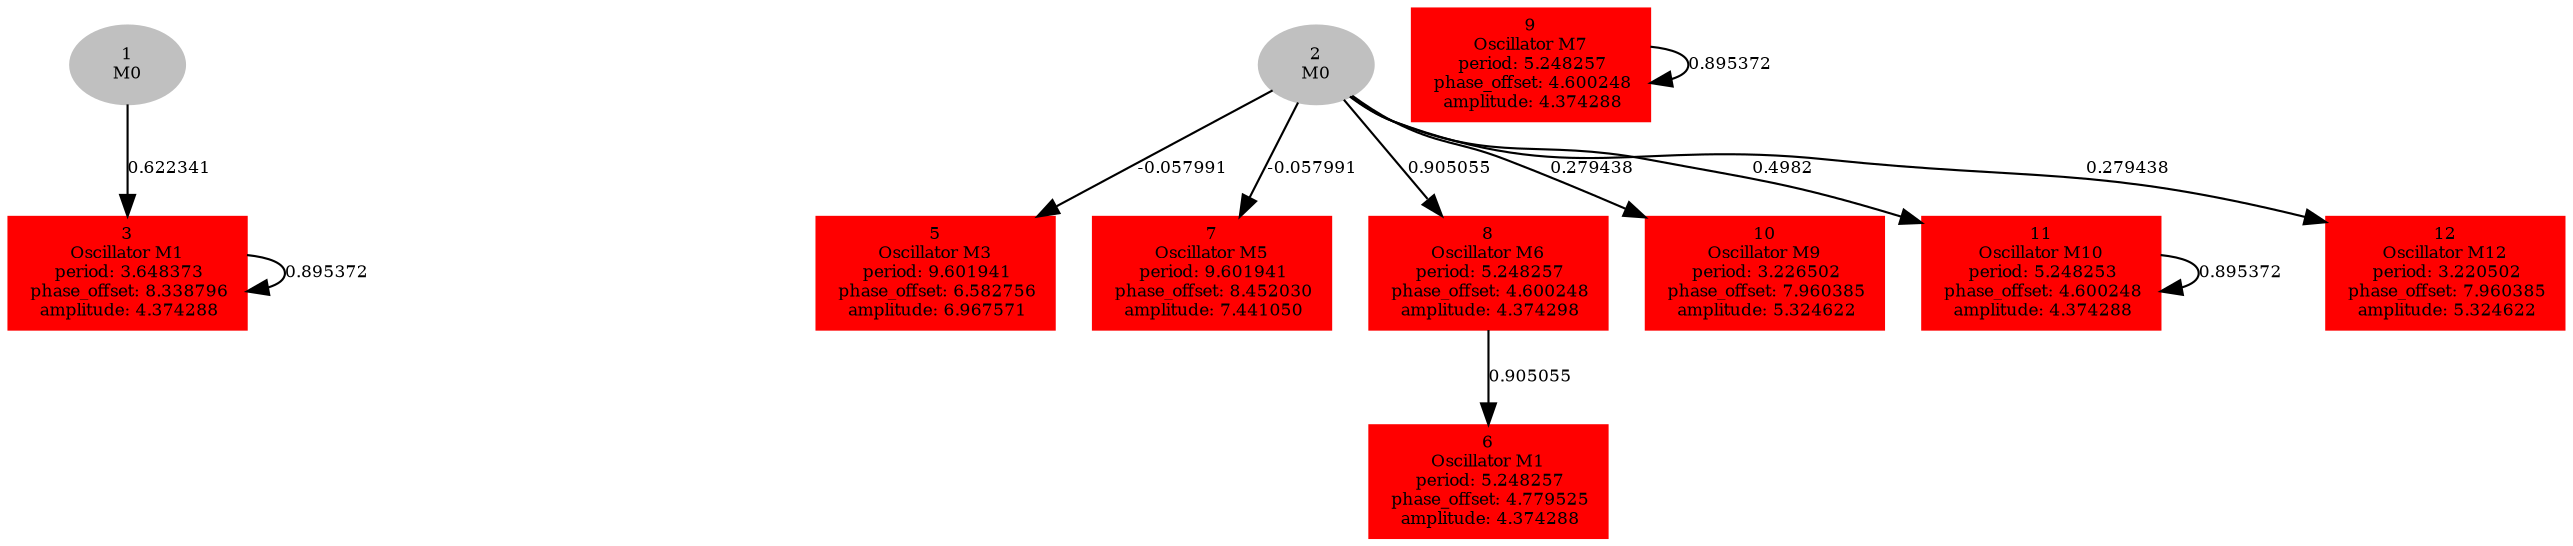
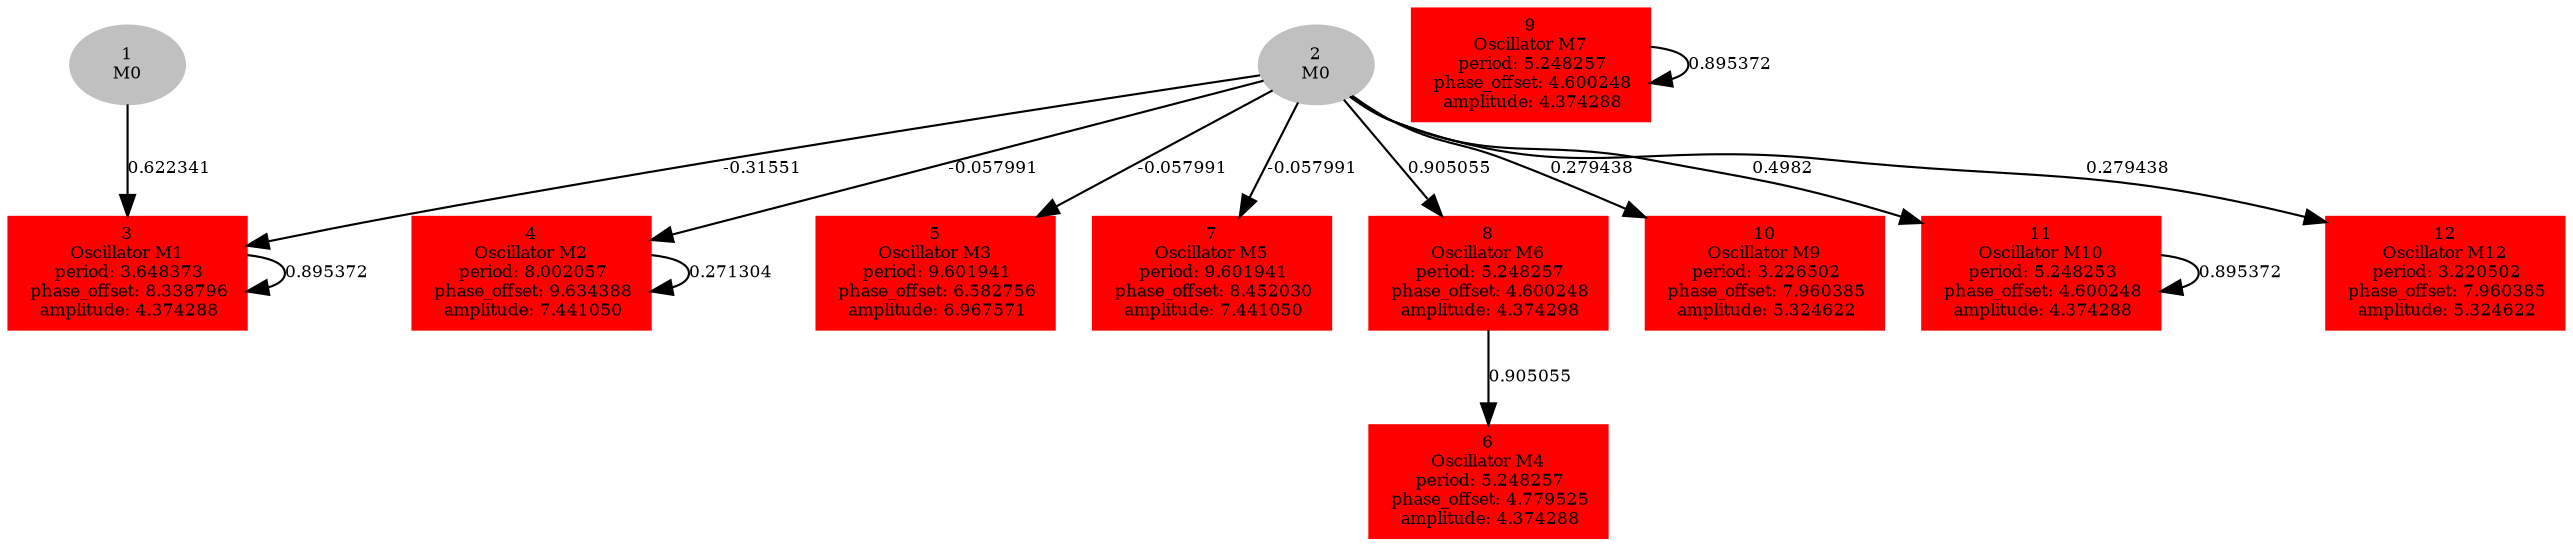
  digraph {
    forcelabels=true
    node [color=red fontsize=8 style=filled shape=box]
    edge [fontsize=8]
    n1 [color=grey label=<1<BR/>M0> shape=""]
    n2 [label=<3<BR />Oscillator M1<BR /> period: 3.648373<BR /> phase_offset: 8.338796<BR /> amplitude: 4.374288>]
    n3 [color=grey label=<2<BR/>M0> shape=""]
+   n4 [label=<4<BR />Oscillator M2<BR /> period: 8.002057<BR /> phase_offset: 9.634388<BR /> amplitude: 7.441050>]
    n5 [label=<5<BR />Oscillator M3<BR /> period: 9.601941<BR /> phase_offset: 6.582756<BR /> amplitude: 6.967571>]
    n6 [label=<7<BR />Oscillator M5<BR /> period: 9.601941<BR /> phase_offset: 8.452030<BR /> amplitude: 7.441050>]
    n7 [label=<8<BR />Oscillator M6<BR /> period: 5.248257<BR /> phase_offset: 4.600248<BR /> amplitude: 4.374298>]
    n8 [label=<10<BR />Oscillator M9<BR /> period: 3.226502<BR /> phase_offset: 7.960385<BR /> amplitude: 5.324622>]
    n9 [label=<11<BR />Oscillator M10<BR /> period: 5.248253<BR /> phase_offset: 4.600248<BR /> amplitude: 4.374288>]
    n10 [label=<12<BR />Oscillator M12<BR /> period: 3.220502<BR /> phase_offset: 7.960385<BR /> amplitude: 5.324622>]
-   n11 [label=<6<BR />Oscillator M1<BR /> period: 5.248257<BR /> phase_offset: 4.779525<BR /> amplitude: 4.374288>]
+   n11 [label=<6<BR />Oscillator M4<BR /> period: 5.248257<BR /> phase_offset: 4.779525<BR /> amplitude: 4.374288>]
    n12 [label=<9<BR />Oscillator M7<BR /> period: 5.248257<BR /> phase_offset: 4.600248<BR /> amplitude: 4.374288>]
    n1 -> n2 [label="0.622341 "]
    n2 -> n2 [label="0.895372 "]
+   n3 -> n2 [label="-0.31551 "]
+   n3 -> n4 [label="-0.057991 "]
    n3 -> n5 [label="-0.057991 "]
    n3 -> n6 [label="-0.057991 "]
    n3 -> n7 [label="0.905055 "]
    n3 -> n8 [label="0.279438 "]
    n3 -> n9 [label="0.4982 "]
    n3 -> n10 [label="0.279438 "]
+   n4 -> n4 [label="0.271304 "]
    n7 -> n11 [label="0.905055 "]
    n9 -> n9 [label="0.895372 "]
    n12 -> n12 [label="0.895372 "]
  }
